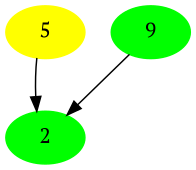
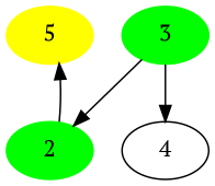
  digraph {
    fontname="PT Serif"
    node [color=green fontname="PT Serif" style=filled]
    edge [fontname="PT Serif"]
    n1 [color=yellow label=5]
    2
-   3 [label=9]
-   n1 -> 2
+   3
+   4 [color="" style=""]
+   2 -> n1
    3 -> 2
+   3 -> 4
  }
